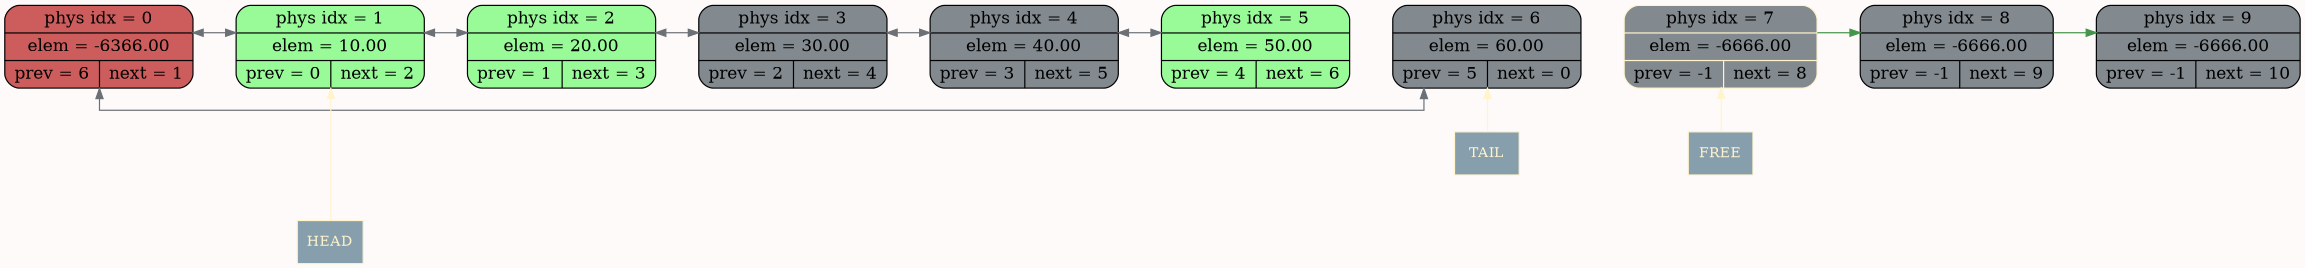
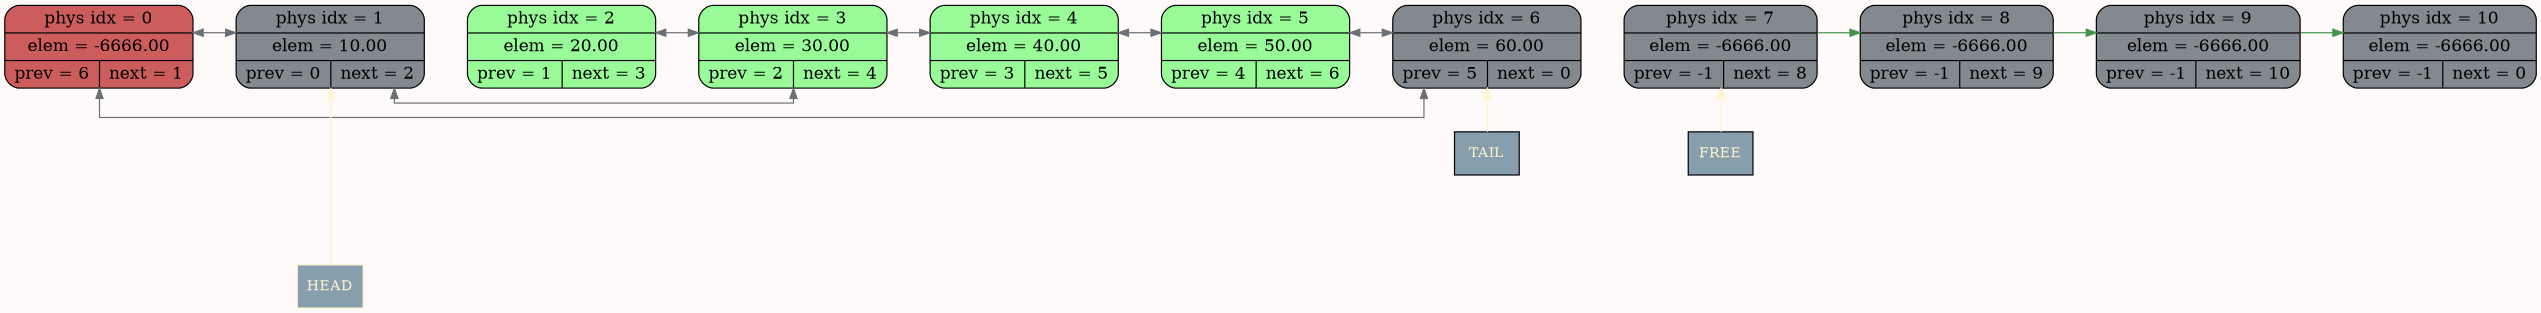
  digraph {
    bgcolor="#FFFAFA"
    nodesep=0.5
    rankdir=LR
    splines=ortho
    node [color="#000000" fillcolor="#98FB98" penwidth=1.0 shape=Mrecord style=filled]
    edge [weight=0 arrowsize=0.85 penwidth=1]
-   n1 [fillcolor="#CD5C5C" label="phys idx = 0 | elem = -6366.00 | {prev = 6 | next = 1}"]
-   n2 [label="phys idx = 1 | elem = 10.00 | {prev = 0 | next = 2}"]
+   n1 [fillcolor="#CD5C5C" label="phys idx = 0 | elem = -6666.00 | {prev = 6 | next = 1}"]
+   n2 [fillcolor="#82898F" label="phys idx = 1 | elem = 10.00 | {prev = 0 | next = 2}"]
    n3 [label="phys idx = 2 | elem = 20.00 | {prev = 1 | next = 3}"]
-   n4 [fillcolor="#82898F" label="phys idx = 3 | elem = 30.00 | {prev = 2 | next = 4}"]
-   n5 [fillcolor="#82898F" label="phys idx = 4 | elem = 40.00 | {prev = 3 | next = 5}"]
+   n4 [label="phys idx = 3 | elem = 30.00 | {prev = 2 | next = 4}"]
+   n5 [label="phys idx = 4 | elem = 40.00 | {prev = 3 | next = 5}"]
    n6 [label="phys idx = 5 | elem = 50.00 | {prev = 4 | next = 6}"]
    n7 [fillcolor="#82898F" label="phys idx = 6 | elem = 60.00 | {prev = 5 | next = 0}"]
-   n8 [color="#FFF4CC" fillcolor="#82898F" label="phys idx = 7 | elem = -6666.00 | {prev = -1 | next = 8} "]
+   n8 [fillcolor="#82898F" label="phys idx = 7 | elem = -6666.00 | {prev = -1 | next = 8} "]
    n9 [fillcolor="#82898F" label="phys idx = 8 | elem = -6666.00 | {prev = -1 | next = 9} "]
    n10 [fillcolor="#82898F" label="phys idx = 9 | elem = -6666.00 | {prev = -1 | next = 10} "]
+   n11 [fillcolor="#82898F" label="phys idx = 10 | elem = -6666.00 | {prev = -1 | next = 0} "]
    n12 [color="#FFF4CC" fillcolor="#879eac" fontcolor="#FFF4CC" fontsize=12 label=HEAD shape=box penwidth=""]
-   n13 [color="#FFF4CC" fillcolor="#879eac" fontcolor="#FFF4CC" fontsize=12 label=TAIL shape=box penwidth=""]
-   n14 [color="#FFF4CC" fillcolor="#879eac" fontcolor="#FFF4CC" fontsize=12 label=FREE shape=box penwidth=""]
+   n13 [fillcolor="#879eac" fontcolor="#FFF4CC" fontsize=12 label=TAIL shape=box penwidth=""]
+   n14 [fillcolor="#879eac" fontcolor="#FFF4CC" fontsize=12 label=FREE shape=box penwidth=""]
    subgraph sub_1 {
      n1
      n2
      n3
      n4
      n5
      n6
      n7
      n8
      n9
      n10
+     n11
    }
    subgraph sub_2 {
      subgraph sub_3 {
        rank=same
        n8
        n14
      }
      subgraph sub_4 {
        rank=same
        n7
        n13
      }
      subgraph sub_5 {
        rank=same
        n2
        n12
      }
    }
    n1 -> n2 [style=invis weight=10000 arrowsize="" penwidth=""]
    n1 -> n2 [color="#6A7075" dir=both]
    n2 -> n3 [style=invis weight=10000 arrowsize="" penwidth=""]
-   n2 -> n3 [color="#6A7075" dir=both]
+   n2 -> n4 [color="#6A7075" dir=both]
    n3 -> n4 [style=invis weight=10000 arrowsize="" penwidth=""]
    n3 -> n4 [color="#6A7075" dir=both]
    n4 -> n5 [style=invis weight=10000 arrowsize="" penwidth=""]
    n4 -> n5 [color="#6A7075" dir=both]
    n5 -> n6 [style=invis weight=10000 arrowsize="" penwidth=""]
    n5 -> n6 [color="#6A7075" dir=both]
    n6 -> n7 [style=invis weight=10000 arrowsize="" penwidth=""]
+   n6 -> n7 [color="#6A7075" dir=both]
    n7 -> n1 [color="#6A7075" dir=both]
    n7 -> n8 [style=invis weight=10000 arrowsize="" penwidth=""]
    n8 -> n9 [style=invis weight=10000 arrowsize="" penwidth=""]
    n8 -> n9 [color="#44944A"]
    n9 -> n10 [style=invis weight=10000 arrowsize="" penwidth=""]
    n9 -> n10 [color="#44944A"]
+   n10 -> n11 [style=invis weight=10000 arrowsize="" penwidth=""]
+   n10 -> n11 [color="#44944A"]
    n12 -> n2 [color="#FFF4CC" constraint=false style=solid]
    n13 -> n7 [color="#FFF4CC" constraint=false style=solid]
    n14 -> n8 [color="#FFF4CC" constraint=false style=solid]
  }
